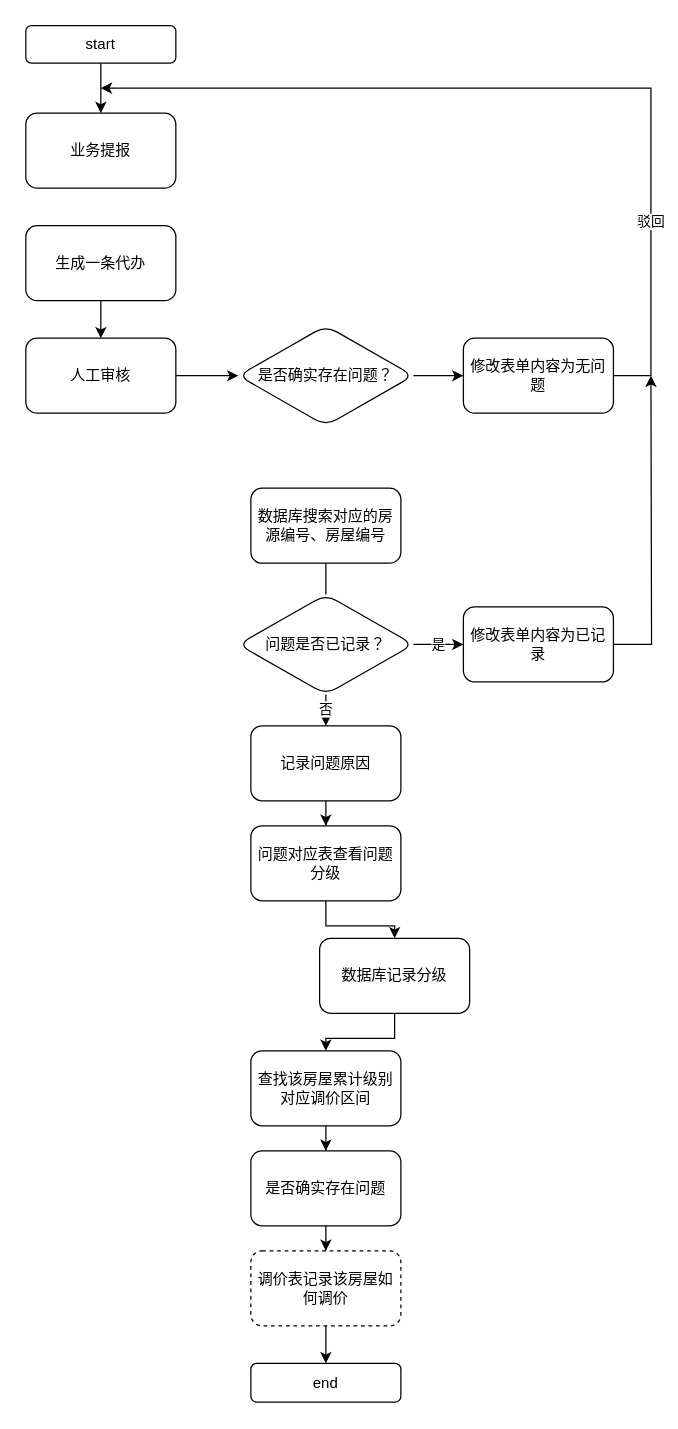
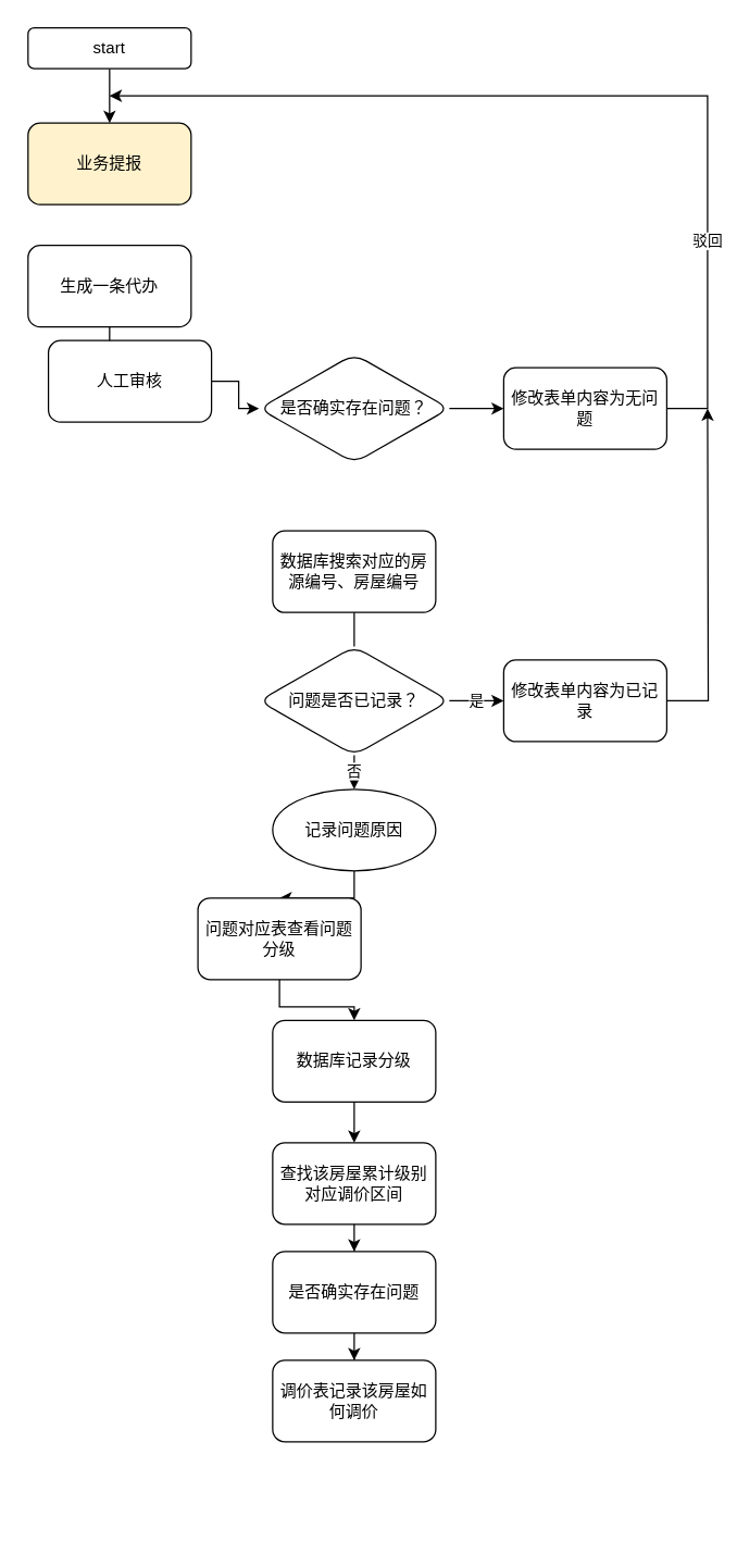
  <mxCell id="0" />
  <mxCell id="1" parent="0" />
  <mxCell id="2" value="" style="edgeStyle=orthogonalEdgeStyle;rounded=0;orthogonalLoop=1;jettySize=auto;html=1;" edge="1" parent="1" source="3" target="4"><mxGeometry relative="1" as="geometry" /></mxCell>
  <mxCell id="3" value="start" style="rounded=1;whiteSpace=wrap;html=1;" vertex="1" parent="1"><mxGeometry x="20" y="20" width="120" height="30" as="geometry" /></mxCell>
- <mxCell id="4" value="业务提报" style="rounded=1;whiteSpace=wrap;html=1;" vertex="1" parent="1"><mxGeometry x="20" y="90" width="120" height="60" as="geometry" /></mxCell>
+ <mxCell id="4" value="业务提报" style="rounded=1;whiteSpace=wrap;html=1;fillColor=#fff2cc;" vertex="1" parent="1"><mxGeometry x="20" y="90" width="120" height="60" as="geometry" /></mxCell>
  <mxCell id="5" value="" style="edgeStyle=orthogonalEdgeStyle;rounded=0;orthogonalLoop=1;jettySize=auto;html=1;" edge="1" parent="1" source="6" target="8"><mxGeometry relative="1" as="geometry" /></mxCell>
  <mxCell id="6" value="生成一条代办" style="rounded=1;whiteSpace=wrap;html=1;" vertex="1" parent="1"><mxGeometry x="20" y="180" width="120" height="60" as="geometry" /></mxCell>
  <mxCell id="7" value="" style="edgeStyle=orthogonalEdgeStyle;rounded=0;orthogonalLoop=1;jettySize=auto;html=1;" edge="1" parent="1" source="8" target="10"><mxGeometry relative="1" as="geometry" /></mxCell>
- <mxCell id="8" value="人工审核" style="rounded=1;whiteSpace=wrap;html=1;" vertex="1" parent="1"><mxGeometry x="20" y="270" width="120" height="60" as="geometry" /></mxCell>
+ <mxCell id="8" value="人工审核" style="rounded=1;whiteSpace=wrap;html=1;" vertex="1" parent="1"><mxGeometry x="35" y="250" width="120" height="60" as="geometry" /></mxCell>
  <mxCell id="9" value="" style="edgeStyle=orthogonalEdgeStyle;rounded=0;orthogonalLoop=1;jettySize=auto;html=1;" edge="1" parent="1" source="10" target="15"><mxGeometry relative="1" as="geometry" /></mxCell>
  <mxCell id="10" value="是否确实存在问题？" style="rhombus;whiteSpace=wrap;html=1;rounded=1;" vertex="1" parent="1"><mxGeometry x="190" y="260" width="140" height="80" as="geometry" /></mxCell>
  <mxCell id="11" value="否" style="edgeStyle=orthogonalEdgeStyle;rounded=0;orthogonalLoop=1;jettySize=auto;html=1;" edge="1" parent="1" source="13" target="22"><mxGeometry relative="1" as="geometry"><mxPoint x="250" y="630" as="targetPoint" /></mxGeometry></mxCell>
  <mxCell id="12" value="是" style="edgeStyle=orthogonalEdgeStyle;rounded=0;orthogonalLoop=1;jettySize=auto;html=1;strokeColor=default;strokeWidth=1;startArrow=none;startFill=0;endArrow=classic;endFill=1;targetPerimeterSpacing=0;" edge="1" parent="1" source="13" target="19"><mxGeometry relative="1" as="geometry" /></mxCell>
  <mxCell id="13" value="问题是否已记录？" style="rhombus;whiteSpace=wrap;html=1;rounded=1;" vertex="1" parent="1"><mxGeometry x="190" y="475" width="140" height="80" as="geometry" /></mxCell>
  <mxCell id="14" value="数据库搜索对应的房源编号、房屋编号" style="whiteSpace=wrap;html=1;rounded=1;" vertex="1" parent="1"><mxGeometry x="200" y="390" width="120" height="60" as="geometry" /></mxCell>
  <mxCell id="15" value="修改表单内容为无问题" style="whiteSpace=wrap;html=1;rounded=1;" vertex="1" parent="1"><mxGeometry x="370" y="270" width="120" height="60" as="geometry" /></mxCell>
  <mxCell id="16" value="" style="edgeStyle=orthogonalEdgeStyle;rounded=0;orthogonalLoop=1;jettySize=auto;html=1;endArrow=classic;strokeWidth=1;strokeColor=default;targetPerimeterSpacing=0;endFill=1;exitX=1;exitY=0.5;exitDx=0;exitDy=0;" edge="1" parent="1" source="15"><mxGeometry relative="1" as="geometry"><mxPoint x="80" y="70" as="targetPoint" /><mxPoint x="490" y="340" as="sourcePoint" /><Array as="points"><mxPoint x="520" y="300" /><mxPoint x="520" y="70" /></Array></mxGeometry></mxCell>
  <mxCell id="17" value="驳回" style="edgeLabel;html=1;align=center;verticalAlign=middle;resizable=0;points=[];" vertex="1" connectable="0" parent="16"><mxGeometry x="-0.725" y="1" relative="1" as="geometry"><mxPoint y="-58" as="offset" /></mxGeometry></mxCell>
  <mxCell id="18" value="" style="edgeStyle=orthogonalEdgeStyle;rounded=0;orthogonalLoop=1;jettySize=auto;html=1;strokeColor=default;strokeWidth=1;startArrow=none;startFill=0;endArrow=classic;endFill=1;targetPerimeterSpacing=0;" edge="1" parent="1" source="19"><mxGeometry relative="1" as="geometry"><mxPoint x="520" y="300" as="targetPoint" /></mxGeometry></mxCell>
  <mxCell id="19" value="修改表单内容为已记录" style="whiteSpace=wrap;html=1;rounded=1;" vertex="1" parent="1"><mxGeometry x="370" y="485" width="120" height="60" as="geometry" /></mxCell>
  <mxCell id="20" value="" style="endArrow=none;html=1;rounded=0;strokeColor=default;strokeWidth=1;targetPerimeterSpacing=0;exitX=0.5;exitY=1;exitDx=0;exitDy=0;entryX=0.5;entryY=0;entryDx=0;entryDy=0;" edge="1" parent="1" source="14" target="13"><mxGeometry width="50" height="50" relative="1" as="geometry"><mxPoint x="320" y="440" as="sourcePoint" /><mxPoint x="370" y="390" as="targetPoint" /></mxGeometry></mxCell>
  <mxCell id="21" value="" style="edgeStyle=orthogonalEdgeStyle;rounded=0;orthogonalLoop=1;jettySize=auto;html=1;strokeColor=default;strokeWidth=1;startArrow=none;startFill=0;endArrow=classic;endFill=1;targetPerimeterSpacing=0;" edge="1" parent="1" source="22" target="24"><mxGeometry relative="1" as="geometry" /></mxCell>
- <mxCell id="22" value="记录问题原因" style="rounded=1;whiteSpace=wrap;html=1;" vertex="1" parent="1"><mxGeometry x="200" y="580" width="120" height="60" as="geometry" /></mxCell>
+ <mxCell id="22" value="记录问题原因" style="ellipse;whiteSpace=wrap;html=1;" vertex="1" parent="1"><mxGeometry x="200" y="580" width="120" height="60" as="geometry" /></mxCell>
  <mxCell id="23" value="" style="edgeStyle=orthogonalEdgeStyle;rounded=0;orthogonalLoop=1;jettySize=auto;html=1;strokeColor=default;strokeWidth=1;startArrow=none;startFill=0;endArrow=classic;endFill=1;targetPerimeterSpacing=0;" edge="1" parent="1" source="24" target="26"><mxGeometry relative="1" as="geometry" /></mxCell>
- <mxCell id="24" value="问题对应表查看问题分级" style="whiteSpace=wrap;html=1;rounded=1;" vertex="1" parent="1"><mxGeometry x="200" y="660" width="120" height="60" as="geometry" /></mxCell>
+ <mxCell id="24" value="问题对应表查看问题分级" style="whiteSpace=wrap;html=1;rounded=1;" vertex="1" parent="1"><mxGeometry x="145" y="660" width="120" height="60" as="geometry" /></mxCell>
  <mxCell id="25" value="" style="edgeStyle=orthogonalEdgeStyle;rounded=0;orthogonalLoop=1;jettySize=auto;html=1;strokeColor=default;strokeWidth=1;startArrow=none;startFill=0;endArrow=classic;endFill=1;targetPerimeterSpacing=0;" edge="1" parent="1" source="26" target="28"><mxGeometry relative="1" as="geometry" /></mxCell>
- <mxCell id="26" value="数据库记录分级" style="whiteSpace=wrap;html=1;rounded=1;" vertex="1" parent="1"><mxGeometry x="255" y="750" width="120" height="60" as="geometry" /></mxCell>
+ <mxCell id="26" value="数据库记录分级" style="whiteSpace=wrap;html=1;rounded=1;" vertex="1" parent="1"><mxGeometry x="200" y="750" width="120" height="60" as="geometry" /></mxCell>
  <mxCell id="27" value="" style="edgeStyle=orthogonalEdgeStyle;rounded=0;orthogonalLoop=1;jettySize=auto;html=1;strokeColor=default;strokeWidth=1;startArrow=none;startFill=0;endArrow=classic;endFill=1;targetPerimeterSpacing=0;" edge="1" parent="1" source="28" target="30"><mxGeometry relative="1" as="geometry" /></mxCell>
  <mxCell id="28" value="查找该房屋累计级别对应调价区间" style="whiteSpace=wrap;html=1;rounded=1;" vertex="1" parent="1"><mxGeometry x="200" y="840" width="120" height="60" as="geometry" /></mxCell>
  <mxCell id="29" value="" style="edgeStyle=orthogonalEdgeStyle;rounded=0;orthogonalLoop=1;jettySize=auto;html=1;strokeColor=default;strokeWidth=1;startArrow=none;startFill=0;endArrow=classic;endFill=1;targetPerimeterSpacing=0;" edge="1" parent="1" source="30" target="32"><mxGeometry relative="1" as="geometry" /></mxCell>
  <mxCell id="30" value="是否确实存在问题" style="whiteSpace=wrap;html=1;rounded=1;" vertex="1" parent="1"><mxGeometry x="200" y="920" width="120" height="60" as="geometry" /></mxCell>
- <mxCell id="31" value="" style="edgeStyle=orthogonalEdgeStyle;rounded=0;orthogonalLoop=1;jettySize=auto;html=1;strokeColor=default;strokeWidth=1;startArrow=none;startFill=0;endArrow=classic;endFill=1;targetPerimeterSpacing=0;" edge="1" parent="1" source="32" target="33"><mxGeometry relative="1" as="geometry" /></mxCell>
- <mxCell id="32" value="调价表记录该房屋如何调价" style="whiteSpace=wrap;html=1;rounded=1;dashed=1;" vertex="1" parent="1"><mxGeometry x="200" y="1000" width="120" height="60" as="geometry" /></mxCell>
- <mxCell id="33" value="end" style="whiteSpace=wrap;html=1;rounded=1;" vertex="1" parent="1"><mxGeometry x="200" y="1090" width="120" height="31" as="geometry" /></mxCell>
+ <mxCell id="32" value="调价表记录该房屋如何调价" style="whiteSpace=wrap;html=1;rounded=1;" vertex="1" parent="1"><mxGeometry x="200" y="1000" width="120" height="60" as="geometry" /></mxCell>
